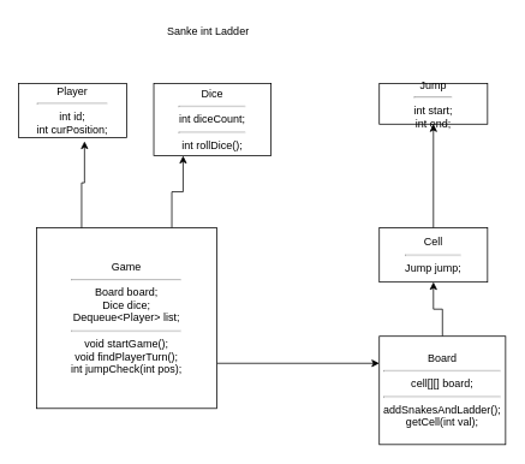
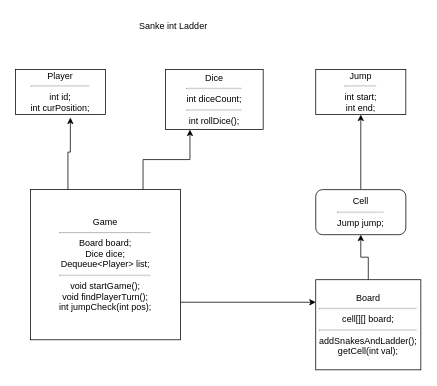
  <mxCell id="0" />
  <mxCell id="1" parent="0" />
  <mxCell id="2" value="Player&lt;hr&gt;int id;&lt;div&gt;int curPosition;&lt;/div&gt;" style="rounded=0;whiteSpace=wrap;html=1;" vertex="1" parent="1"><mxGeometry x="20" y="92" width="120" height="60" as="geometry" /></mxCell>
- <mxCell id="3" value="Dice&lt;hr&gt;int diceCount;&lt;div&gt;&lt;hr&gt;int rollDice();&lt;/div&gt;" style="rounded=0;whiteSpace=wrap;html=1;" vertex="1" parent="1"><mxGeometry x="170" y="92" width="130" height="80" as="geometry" /></mxCell>
- <mxCell id="4" value="Jump&lt;hr&gt;int start;&lt;div&gt;int end;&lt;/div&gt;" style="rounded=0;whiteSpace=wrap;html=1;" vertex="1" parent="1"><mxGeometry x="420" y="92" width="120" height="45" as="geometry" /></mxCell>
+ <mxCell id="3" value="Dice&lt;hr&gt;int diceCount;&lt;div&gt;&lt;hr&gt;int rollDice();&lt;/div&gt;" style="rounded=0;whiteSpace=wrap;html=1;" vertex="1" parent="1"><mxGeometry x="220" y="92" width="130" height="80" as="geometry" /></mxCell>
+ <mxCell id="4" value="Jump&lt;hr&gt;int start;&lt;div&gt;int end;&lt;/div&gt;" style="rounded=0;whiteSpace=wrap;html=1;" vertex="1" parent="1"><mxGeometry x="420" y="92" width="120" height="60" as="geometry" /></mxCell>
  <mxCell id="5" style="edgeStyle=orthogonalEdgeStyle;rounded=0;orthogonalLoop=1;jettySize=auto;html=1;exitX=0.5;exitY=0;exitDx=0;exitDy=0;entryX=0.5;entryY=1;entryDx=0;entryDy=0;" edge="1" parent="1" source="6" target="4"><mxGeometry relative="1" as="geometry" /></mxCell>
- <mxCell id="6" value="Cell&lt;hr&gt;Jump jump;" style="rounded=0;whiteSpace=wrap;html=1;" vertex="1" parent="1"><mxGeometry x="420" y="252" width="120" height="60" as="geometry" /></mxCell>
+ <mxCell id="6" value="Cell&lt;hr&gt;Jump jump;" style="whiteSpace=wrap;html=1;rounded=1;" vertex="1" parent="1"><mxGeometry x="420" y="252" width="120" height="60" as="geometry" /></mxCell>
  <mxCell id="7" style="edgeStyle=orthogonalEdgeStyle;rounded=0;orthogonalLoop=1;jettySize=auto;html=1;exitX=0.5;exitY=0;exitDx=0;exitDy=0;" edge="1" parent="1" source="8" target="6"><mxGeometry relative="1" as="geometry" /></mxCell>
  <mxCell id="8" value="Board&lt;hr&gt;cell[][] board;&lt;hr&gt;addSnakesAndLadder();&lt;div&gt;getCell(int val);&lt;/div&gt;" style="rounded=0;whiteSpace=wrap;html=1;" vertex="1" parent="1"><mxGeometry x="420" y="372" width="140" height="120" as="geometry" /></mxCell>
  <mxCell id="9" style="edgeStyle=orthogonalEdgeStyle;rounded=0;orthogonalLoop=1;jettySize=auto;html=1;exitX=0.75;exitY=0;exitDx=0;exitDy=0;entryX=0.25;entryY=1;entryDx=0;entryDy=0;" edge="1" parent="1" source="11" target="3"><mxGeometry relative="1" as="geometry" /></mxCell>
  <mxCell id="10" style="edgeStyle=orthogonalEdgeStyle;rounded=0;orthogonalLoop=1;jettySize=auto;html=1;exitX=1;exitY=0.75;exitDx=0;exitDy=0;entryX=0;entryY=0.25;entryDx=0;entryDy=0;" edge="1" parent="1" source="11" target="8"><mxGeometry relative="1" as="geometry" /></mxCell>
  <mxCell id="11" value="Game&lt;hr&gt;Board board;&lt;div&gt;Dice dice;&lt;/div&gt;&lt;div&gt;Dequeue&amp;lt;Player&amp;gt; list;&lt;/div&gt;&lt;hr&gt;void startGame();&lt;div&gt;void findPlayerTurn();&lt;/div&gt;&lt;div&gt;int jumpCheck(int pos);&lt;/div&gt;" style="whiteSpace=wrap;html=1;aspect=fixed;" vertex="1" parent="1"><mxGeometry x="40" y="252" width="200" height="200" as="geometry" /></mxCell>
  <mxCell id="12" style="edgeStyle=orthogonalEdgeStyle;rounded=0;orthogonalLoop=1;jettySize=auto;html=1;exitX=0.25;exitY=0;exitDx=0;exitDy=0;entryX=0.61;entryY=1.067;entryDx=0;entryDy=0;entryPerimeter=0;" edge="1" parent="1" source="11" target="2"><mxGeometry relative="1" as="geometry" /></mxCell>
  <mxCell id="13" value="Sanke int Ladder" style="text;html=1;align=center;verticalAlign=middle;resizable=0;points=[];autosize=1;strokeColor=none;fillColor=none;" vertex="1" parent="1"><mxGeometry x="170" y="20" width="120" height="30" as="geometry" /></mxCell>
